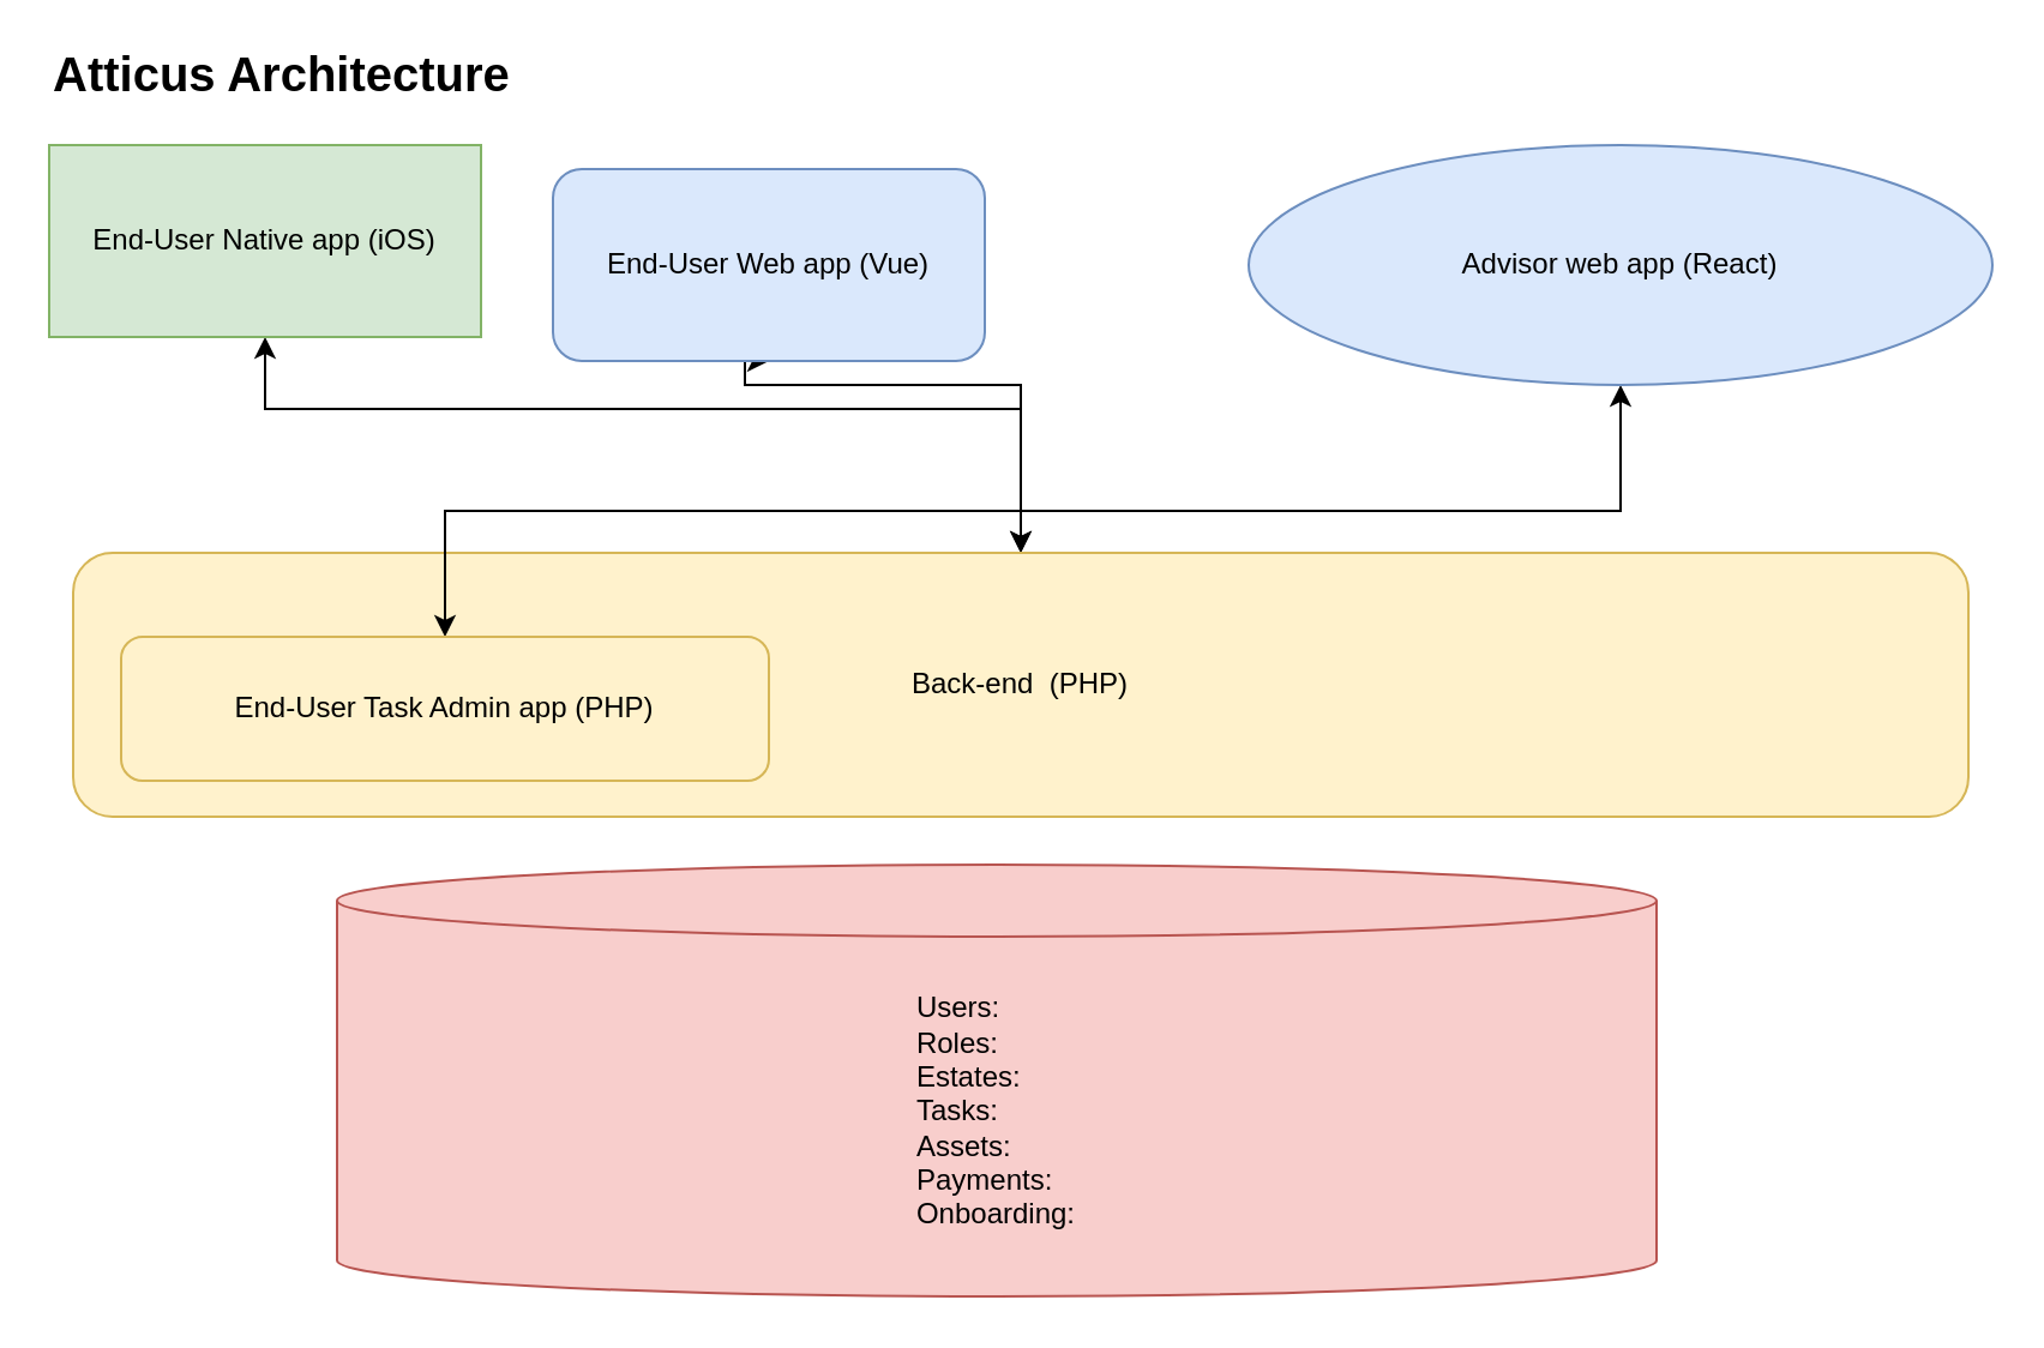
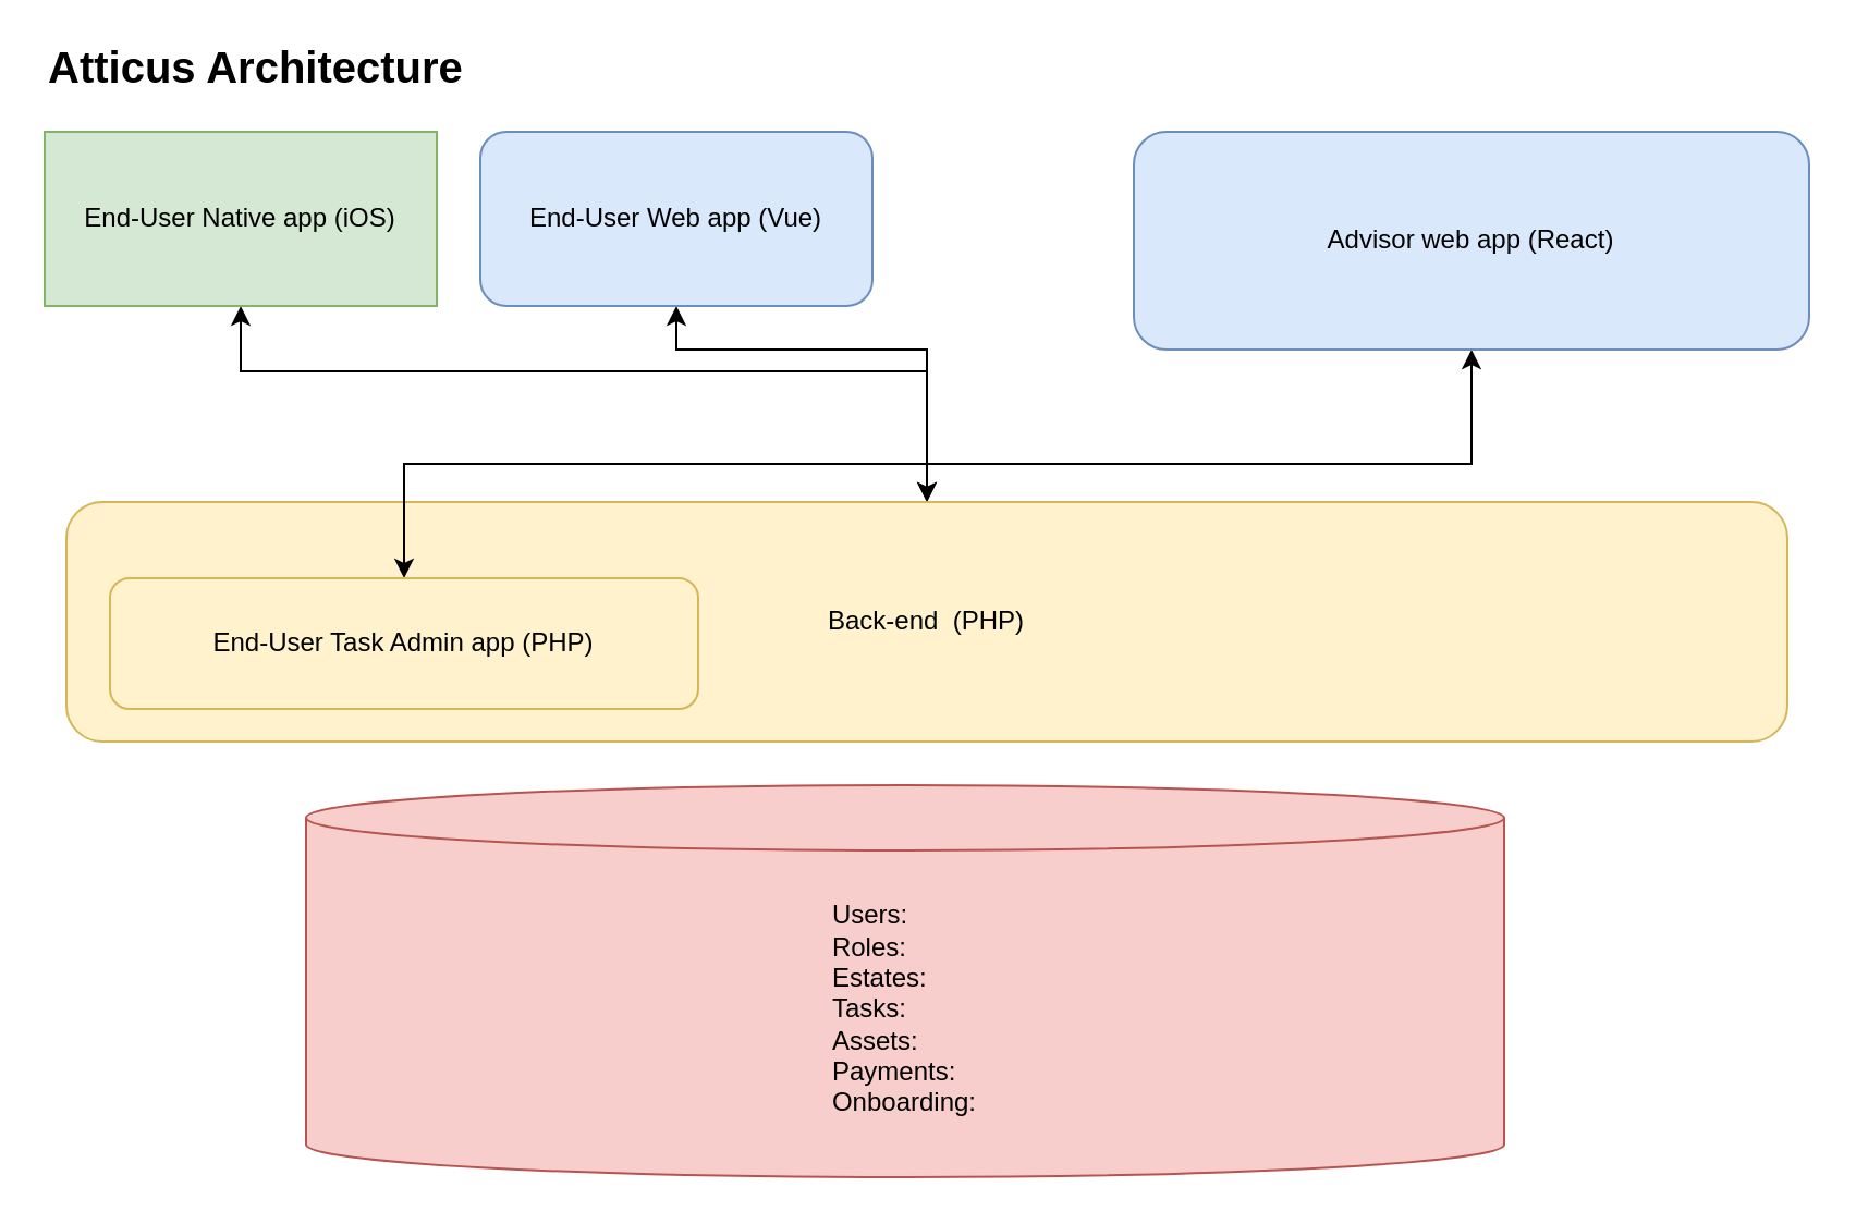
  <mxCell id="0" />
  <mxCell id="1" parent="0" />
  <mxCell id="2" value="&lt;div style=&quot;text-align: left&quot;&gt;&lt;span&gt;Users:&amp;nbsp;&lt;/span&gt;&lt;/div&gt;&lt;div style=&quot;text-align: left&quot;&gt;&lt;span&gt;Roles:&amp;nbsp;&lt;/span&gt;&lt;/div&gt;&lt;div style=&quot;text-align: left&quot;&gt;&lt;span&gt;Estates:&amp;nbsp;&lt;/span&gt;&lt;/div&gt;&lt;div style=&quot;text-align: left&quot;&gt;&lt;span&gt;Tasks:&lt;/span&gt;&lt;/div&gt;&lt;div style=&quot;text-align: left&quot;&gt;&lt;span&gt;Assets:&lt;/span&gt;&lt;/div&gt;&lt;div style=&quot;text-align: left&quot;&gt;&lt;span&gt;Payments:&amp;nbsp;&lt;/span&gt;&lt;/div&gt;&lt;div style=&quot;text-align: left&quot;&gt;&lt;span&gt;Onboarding:&lt;/span&gt;&lt;/div&gt;" style="shape=cylinder3;whiteSpace=wrap;html=1;boundedLbl=1;backgroundOutline=1;size=15;fillColor=#f8cecc;strokeColor=#b85450;" vertex="1" parent="1"><mxGeometry x="140" y="360" width="550" height="180" as="geometry" /></mxCell>
  <mxCell id="3" style="edgeStyle=orthogonalEdgeStyle;rounded=0;orthogonalLoop=1;jettySize=auto;html=1;exitX=0.5;exitY=1;exitDx=0;exitDy=0;fontSize=20;startArrow=classic;startFill=1;" edge="1" parent="1" source="4" target="7"><mxGeometry relative="1" as="geometry"><Array as="points"><mxPoint x="310" y="160" /><mxPoint x="425" y="160" /></Array></mxGeometry></mxCell>
- <mxCell id="4" value="End-User Web app (Vue)&lt;br&gt;" style="rounded=1;whiteSpace=wrap;html=1;fillColor=#dae8fc;strokeColor=#6c8ebf;" vertex="1" parent="1"><mxGeometry x="230" y="70" width="180" height="80" as="geometry" /></mxCell>
+ <mxCell id="4" value="End-User Web app (Vue)&lt;br&gt;" style="rounded=1;whiteSpace=wrap;html=1;fillColor=#dae8fc;strokeColor=#6c8ebf;" vertex="1" parent="1"><mxGeometry x="220" y="60" width="180" height="80" as="geometry" /></mxCell>
  <mxCell id="5" style="edgeStyle=orthogonalEdgeStyle;rounded=0;orthogonalLoop=1;jettySize=auto;html=1;exitX=0.5;exitY=1;exitDx=0;exitDy=0;fontSize=20;startArrow=classic;startFill=1;" edge="1" parent="1" source="6" target="7"><mxGeometry relative="1" as="geometry"><Array as="points"><mxPoint x="110" y="170" /><mxPoint x="425" y="170" /></Array></mxGeometry></mxCell>
  <mxCell id="6" value="End-User Native app (iOS)" style="whiteSpace=wrap;html=1;fillColor=#d5e8d4;strokeColor=#82b366;rounded=0;" vertex="1" parent="1"><mxGeometry x="20" y="60" width="180" height="80" as="geometry" /></mxCell>
  <mxCell id="7" value="Back-end&amp;nbsp; (PHP)" style="rounded=1;whiteSpace=wrap;html=1;fillColor=#fff2cc;strokeColor=#d6b656;" vertex="1" parent="1"><mxGeometry x="30" y="230" width="790" height="110" as="geometry" /></mxCell>
  <mxCell id="8" style="edgeStyle=orthogonalEdgeStyle;rounded=0;orthogonalLoop=1;jettySize=auto;html=1;exitX=0.5;exitY=1;exitDx=0;exitDy=0;fontSize=20;startArrow=classic;startFill=1;" edge="1" parent="1" source="9" target="11"><mxGeometry relative="1" as="geometry" /></mxCell>
- <mxCell id="9" value="Advisor web app (React)" style="ellipse;whiteSpace=wrap;html=1;fillColor=#dae8fc;strokeColor=#6c8ebf;" vertex="1" parent="1"><mxGeometry x="520" y="60" width="310" height="100" as="geometry" /></mxCell>
+ <mxCell id="9" value="Advisor web app (React)" style="rounded=1;whiteSpace=wrap;html=1;fillColor=#dae8fc;strokeColor=#6c8ebf;" vertex="1" parent="1"><mxGeometry x="520" y="60" width="310" height="100" as="geometry" /></mxCell>
  <mxCell id="10" value="Atticus Architecture" style="text;html=1;strokeColor=none;fillColor=none;align=left;verticalAlign=middle;whiteSpace=wrap;rounded=0;fontSize=20;fontStyle=1" vertex="1" parent="1"><mxGeometry x="20" y="20" width="270" height="20" as="geometry" /></mxCell>
  <mxCell id="11" value="End-User Task Admin app (PHP)" style="rounded=1;whiteSpace=wrap;html=1;fillColor=#fff2cc;strokeColor=#d6b656;" vertex="1" parent="1"><mxGeometry x="50" y="265" width="270" height="60" as="geometry" /></mxCell>
